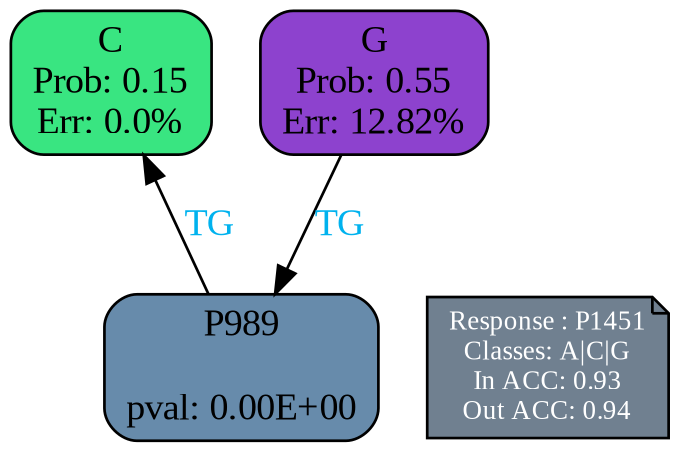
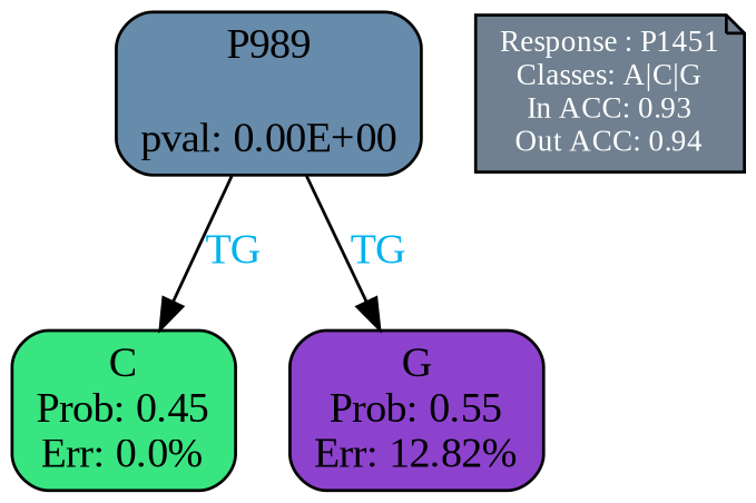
  digraph {
    fontname="Liberation Serif"
    ranksep=equally
    splines=polylines
    node [color=black fontname="Liberation Serif" shape=box style="filled, rounded"]
    edge [fontcolor=deepskyblue2 fontname="Liberation Serif"]
-   n1 [fillcolor="#39e581" label="C\nProb: 0.15\nErr: 0.0%"]
+   n1 [fillcolor="#39e581" label="C\nProb: 0.45\nErr: 0.0%"]
    n2 [fillcolor="#8d42ce" label="G\nProb: 0.55\nErr: 12.82%"]
    n3 [align=left fillcolor=slategray fontcolor=white fontsize=10 label="Response : P1451\nClasses: A|C|G\nIn ACC: 0.93\nOut ACC: 0.94\n" shape=note style=filled]
    n4 [fillcolor="#678bab" label="P989\n\npval: 0.00E+00"]
    subgraph sub_1 {
      rank=same
      n1
      n2
    }
    subgraph sub_2 {
      rank=same
      n3
      n4
    }
    n4 -> n1 [label=TG]
-   n2 -> n4 [label=TG]
+   n4 -> n2 [label=TG]
  }
